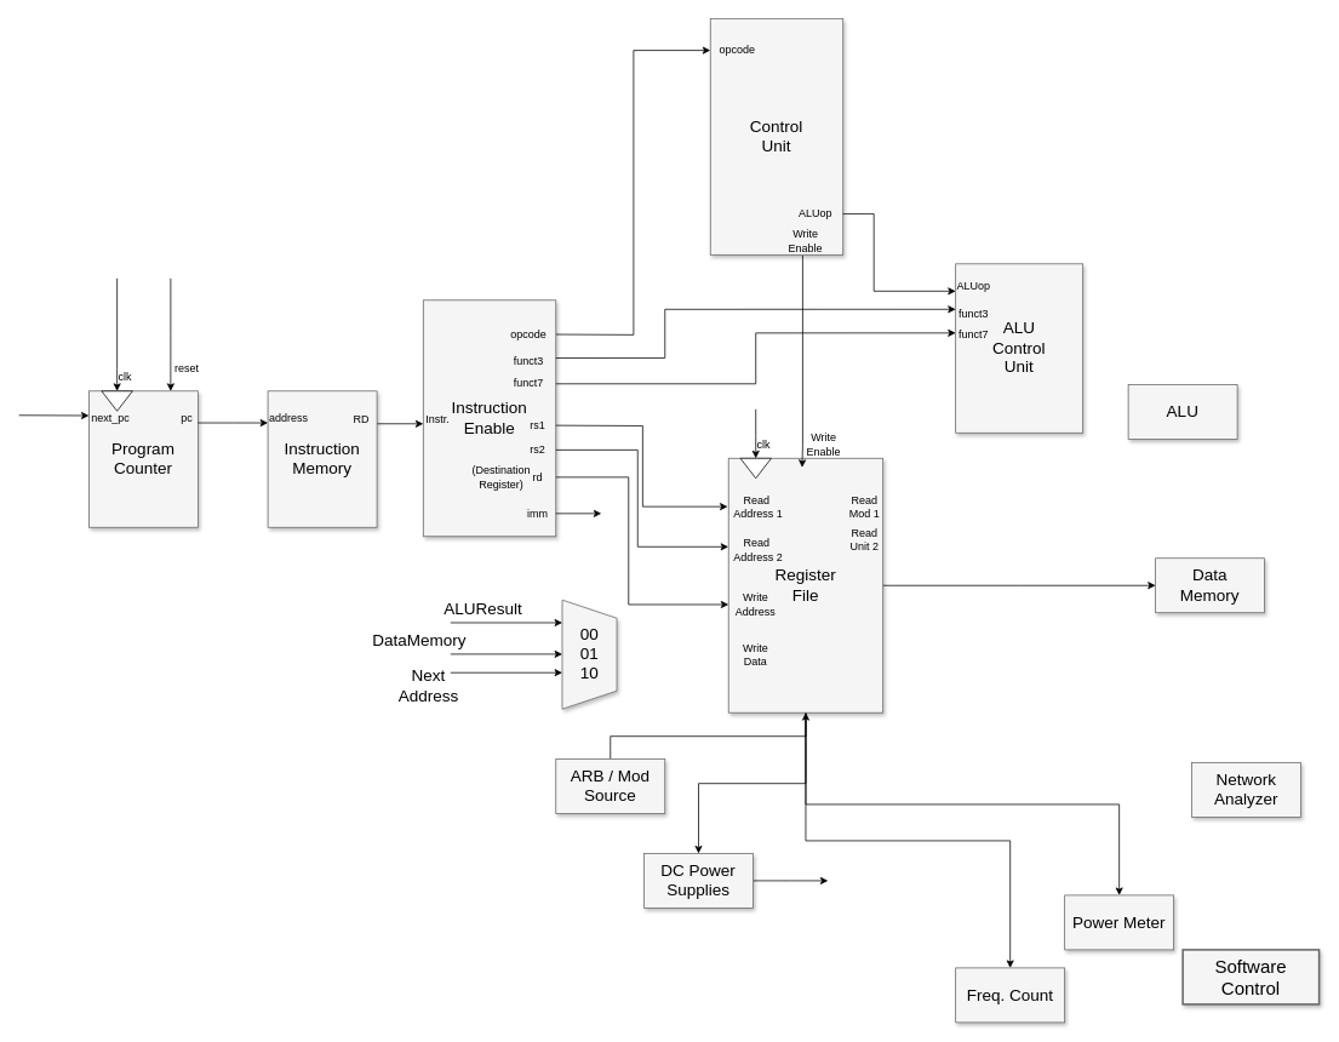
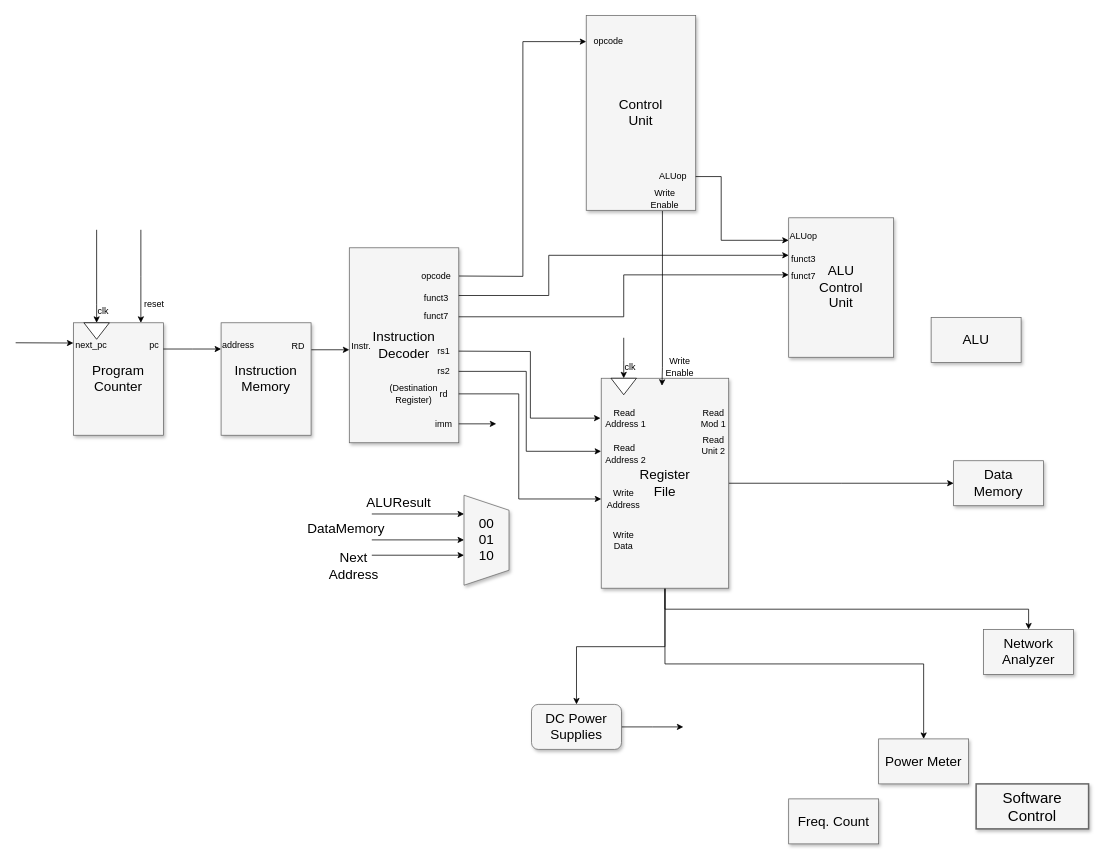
  <mxCell id="0" style=";html=1;" />
  <mxCell id="1" style=";html=1;" parent="0" />
  <mxCell id="2" value="Software Control" style="whiteSpace=wrap;html=1;shadow=1;fontSize=20;fillColor=#f5f5f5;strokeColor=#666666;strokeWidth=2;dashed=0;" parent="1" vertex="1"><mxGeometry x="1301" y="1045" width="150" height="60" as="geometry" /></mxCell>
  <mxCell id="3" style="edgeStyle=elbowEdgeStyle;rounded=0;html=1;startArrow=none;startFill=0;jettySize=auto;orthogonalLoop=1;fontSize=18;elbow=vertical;" parent="1" source="7" target="8" edge="1"><mxGeometry relative="1" as="geometry" /></mxCell>
- <mxCell id="4" style="edgeStyle=elbowEdgeStyle;rounded=0;html=1;startArrow=none;startFill=0;jettySize=auto;orthogonalLoop=1;fontSize=18;elbow=vertical;" parent="1" source="7" target="11" edge="1"><mxGeometry relative="1" as="geometry" /></mxCell>
+ <mxCell id="4" style="edgeStyle=elbowEdgeStyle;rounded=0;html=1;startArrow=none;startFill=0;jettySize=auto;orthogonalLoop=1;fontSize=18;elbow=vertical;" parent="1" source="7" target="9" edge="1"><mxGeometry relative="1" as="geometry" /></mxCell>
  <mxCell id="5" style="edgeStyle=elbowEdgeStyle;rounded=0;html=1;startArrow=none;startFill=0;jettySize=auto;orthogonalLoop=1;fontSize=18;elbow=vertical;" parent="1" source="7" target="10" edge="1"><mxGeometry relative="1" as="geometry" /></mxCell>
  <mxCell id="6" style="edgeStyle=elbowEdgeStyle;rounded=0;html=1;startArrow=none;startFill=0;jettySize=auto;orthogonalLoop=1;fontSize=18;elbow=vertical;" parent="1" source="7" target="17" edge="1"><mxGeometry relative="1" as="geometry" /></mxCell>
  <mxCell id="7" value="Register&lt;div&gt;File&lt;/div&gt;" style="whiteSpace=wrap;html=1;shadow=1;fontSize=18;fillColor=#f5f5f5;strokeColor=#666666;" parent="1" vertex="1"><mxGeometry x="801" y="504" width="170" height="280" as="geometry" /></mxCell>
  <mxCell id="8" value="Data&lt;div&gt;Memory&lt;/div&gt;" style="whiteSpace=wrap;html=1;shadow=1;fontSize=18;fillColor=#f5f5f5;strokeColor=#666666;" parent="1" vertex="1"><mxGeometry x="1271" y="614" width="120" height="60" as="geometry" /></mxCell>
  <mxCell id="9" value="Network Analyzer" style="whiteSpace=wrap;html=1;shadow=1;fontSize=18;fillColor=#f5f5f5;strokeColor=#666666;" parent="1" vertex="1"><mxGeometry x="1311" y="839" width="120" height="60" as="geometry" /></mxCell>
  <mxCell id="10" value="Power Meter" style="whiteSpace=wrap;html=1;shadow=1;fontSize=18;fillColor=#f5f5f5;strokeColor=#666666;" parent="1" vertex="1"><mxGeometry x="1171" y="985" width="120" height="60" as="geometry" /></mxCell>
  <mxCell id="11" value="Freq. Count" style="whiteSpace=wrap;html=1;shadow=1;fontSize=18;fillColor=#f5f5f5;strokeColor=#666666;" parent="1" vertex="1"><mxGeometry x="1051" y="1065" width="120" height="60" as="geometry" /></mxCell>
  <mxCell id="12" style="edgeStyle=elbowEdgeStyle;rounded=0;html=1;startArrow=none;startFill=0;jettySize=auto;orthogonalLoop=1;fontSize=18;elbow=vertical;" parent="1" source="19" edge="1"><mxGeometry relative="1" as="geometry"><Array as="points"><mxPoint x="457" y="466" /><mxPoint x="574" y="500" /></Array><mxPoint x="465" y="466" as="targetPoint" /></mxGeometry></mxCell>
  <mxCell id="13" value="Program&lt;div&gt;Counter&lt;/div&gt;" style="whiteSpace=wrap;html=1;shadow=1;fontSize=18;fillColor=#f5f5f5;strokeColor=#666666;" parent="1" vertex="1"><mxGeometry x="97" y="430" width="120" height="150" as="geometry" /></mxCell>
- <mxCell id="14" style="edgeStyle=elbowEdgeStyle;rounded=0;html=1;startArrow=none;startFill=0;jettySize=auto;orthogonalLoop=1;fontSize=18;elbow=vertical;" parent="1" source="15" target="7" edge="1"><mxGeometry relative="1" as="geometry" /></mxCell>
- <mxCell id="15" value="ARB / Mod Source" style="whiteSpace=wrap;html=1;shadow=1;fontSize=18;fillColor=#f5f5f5;strokeColor=#666666;" parent="1" vertex="1"><mxGeometry x="611" y="835" width="120" height="60" as="geometry" /></mxCell>
  <mxCell id="16" style="edgeStyle=elbowEdgeStyle;rounded=0;html=1;startArrow=none;startFill=0;jettySize=auto;orthogonalLoop=1;fontSize=18;elbow=vertical;" parent="1" source="17" edge="1"><mxGeometry relative="1" as="geometry"><mxPoint x="910.5" y="969" as="targetPoint" /></mxGeometry></mxCell>
- <mxCell id="17" value="DC Power Supplies" style="whiteSpace=wrap;html=1;shadow=1;fontSize=18;fillColor=#f5f5f5;strokeColor=#666666;" parent="1" vertex="1"><mxGeometry x="708" y="939" width="120" height="60" as="geometry" /></mxCell>
+ <mxCell id="17" value="DC Power Supplies" style="whiteSpace=wrap;html=1;shadow=1;fontSize=18;fillColor=#f5f5f5;strokeColor=#666666;rounded=1;" parent="1" vertex="1"><mxGeometry x="708" y="939" width="120" height="60" as="geometry" /></mxCell>
  <mxCell id="18" value="" style="edgeStyle=elbowEdgeStyle;rounded=0;html=1;startArrow=none;startFill=0;jettySize=auto;orthogonalLoop=1;fontSize=18;elbow=vertical;" parent="1" edge="1"><mxGeometry relative="1" as="geometry"><Array as="points" /><mxPoint x="217" y="465" as="sourcePoint" /><mxPoint x="294" y="465" as="targetPoint" /></mxGeometry></mxCell>
  <mxCell id="19" value="Instruction&lt;div&gt;Memory&lt;/div&gt;" style="whiteSpace=wrap;html=1;shadow=1;fontSize=18;fillColor=#f5f5f5;strokeColor=#666666;" parent="1" vertex="1"><mxGeometry x="294" y="430" width="120" height="150" as="geometry" /></mxCell>
  <mxCell id="20" value="address" style="text;html=1;align=center;verticalAlign=middle;whiteSpace=wrap;rounded=0;" parent="1" vertex="1"><mxGeometry x="287" y="445" width="60" height="30" as="geometry" /></mxCell>
  <mxCell id="21" value="RD" style="text;html=1;align=center;verticalAlign=middle;whiteSpace=wrap;rounded=0;" parent="1" vertex="1"><mxGeometry x="367" y="446" width="60" height="30" as="geometry" /></mxCell>
  <mxCell id="22" value="" style="edgeStyle=elbowEdgeStyle;rounded=0;html=1;startArrow=none;startFill=0;jettySize=auto;orthogonalLoop=1;fontSize=18;elbow=vertical;" parent="1" edge="1"><mxGeometry relative="1" as="geometry"><Array as="points" /><mxPoint x="20" y="456.67" as="sourcePoint" /><mxPoint x="97" y="456.67" as="targetPoint" /></mxGeometry></mxCell>
  <mxCell id="23" value="next_pc" style="text;html=1;align=center;verticalAlign=middle;whiteSpace=wrap;rounded=0;" parent="1" vertex="1"><mxGeometry x="91" y="445" width="60" height="30" as="geometry" /></mxCell>
  <mxCell id="24" value="pc" style="text;html=1;align=center;verticalAlign=middle;whiteSpace=wrap;rounded=0;" parent="1" vertex="1"><mxGeometry x="175" y="445" width="60" height="30" as="geometry" /></mxCell>
  <mxCell id="25" value="" style="edgeStyle=elbowEdgeStyle;rounded=0;html=1;startArrow=none;startFill=0;jettySize=auto;orthogonalLoop=1;fontSize=18;elbow=vertical;entryX=0.25;entryY=0;entryDx=0;entryDy=0;" parent="1" edge="1"><mxGeometry relative="1" as="geometry"><Array as="points"><mxPoint x="138" y="406" /></Array><mxPoint x="128" y="306" as="sourcePoint" /><mxPoint x="128" y="430" as="targetPoint" /></mxGeometry></mxCell>
  <mxCell id="26" value="" style="triangle;whiteSpace=wrap;html=1;rotation=90;" parent="1" vertex="1"><mxGeometry x="117" y="424" width="22" height="34" as="geometry" /></mxCell>
  <mxCell id="27" value="clk" style="text;html=1;align=center;verticalAlign=middle;whiteSpace=wrap;rounded=0;" parent="1" vertex="1"><mxGeometry x="107" y="400" width="60" height="30" as="geometry" /></mxCell>
  <mxCell id="28" value="" style="edgeStyle=elbowEdgeStyle;rounded=0;html=1;startArrow=none;startFill=0;jettySize=auto;orthogonalLoop=1;fontSize=18;elbow=vertical;entryX=0.75;entryY=0;entryDx=0;entryDy=0;" parent="1" target="13" edge="1"><mxGeometry relative="1" as="geometry"><Array as="points" /><mxPoint x="187" y="306" as="sourcePoint" /><mxPoint x="216" y="376" as="targetPoint" /></mxGeometry></mxCell>
  <mxCell id="29" value="reset" style="text;html=1;align=center;verticalAlign=middle;whiteSpace=wrap;rounded=0;" parent="1" vertex="1"><mxGeometry x="175" y="390" width="60" height="30" as="geometry" /></mxCell>
  <mxCell id="30" value="" style="edgeStyle=elbowEdgeStyle;rounded=0;html=1;startArrow=none;startFill=0;jettySize=auto;orthogonalLoop=1;fontSize=18;elbow=vertical;entryX=0.25;entryY=0;entryDx=0;entryDy=0;" parent="1" edge="1"><mxGeometry relative="1" as="geometry"><Array as="points"><mxPoint x="841" y="480" /></Array><mxPoint x="831" y="450" as="sourcePoint" /><mxPoint x="831" y="504" as="targetPoint" /></mxGeometry></mxCell>
  <mxCell id="31" value="" style="triangle;whiteSpace=wrap;html=1;rotation=90;" parent="1" vertex="1"><mxGeometry x="820" y="498" width="22" height="34" as="geometry" /></mxCell>
  <mxCell id="32" value="clk" style="text;html=1;align=center;verticalAlign=middle;whiteSpace=wrap;rounded=0;" parent="1" vertex="1"><mxGeometry x="810" y="474" width="60" height="30" as="geometry" /></mxCell>
  <mxCell id="33" value="Read&amp;nbsp;&lt;div&gt;Address 1&lt;/div&gt;" style="text;html=1;align=center;verticalAlign=middle;whiteSpace=wrap;rounded=0;" parent="1" vertex="1"><mxGeometry x="804" y="543" width="60" height="30" as="geometry" /></mxCell>
  <mxCell id="34" style="edgeStyle=orthogonalEdgeStyle;rounded=0;orthogonalLoop=1;jettySize=auto;html=1;exitX=0.5;exitY=1;exitDx=0;exitDy=0;" parent="1" source="33" target="33" edge="1"><mxGeometry relative="1" as="geometry" /></mxCell>
  <mxCell id="35" value="Read&amp;nbsp;&lt;div&gt;Address 2&lt;/div&gt;" style="text;html=1;align=center;verticalAlign=middle;whiteSpace=wrap;rounded=0;" parent="1" vertex="1"><mxGeometry x="804" y="590" width="60" height="30" as="geometry" /></mxCell>
  <mxCell id="36" value="Write&lt;div&gt;Address&lt;/div&gt;" style="text;html=1;align=center;verticalAlign=middle;whiteSpace=wrap;rounded=0;" parent="1" vertex="1"><mxGeometry x="801" y="645" width="60" height="40" as="geometry" /></mxCell>
  <mxCell id="37" value="Write&lt;div&gt;Data&lt;/div&gt;" style="text;html=1;align=center;verticalAlign=middle;whiteSpace=wrap;rounded=0;" parent="1" vertex="1"><mxGeometry x="801" y="700" width="60" height="40" as="geometry" /></mxCell>
  <mxCell id="38" value="" style="edgeStyle=elbowEdgeStyle;rounded=0;html=1;startArrow=none;startFill=0;jettySize=auto;orthogonalLoop=1;fontSize=18;elbow=vertical;entryX=0.25;entryY=0;entryDx=0;entryDy=0;exitX=0.696;exitY=1.003;exitDx=0;exitDy=0;exitPerimeter=0;" parent="1" edge="1" source="62"><mxGeometry relative="1" as="geometry"><Array as="points"><mxPoint x="892" y="490" /></Array><mxPoint x="882" y="390" as="sourcePoint" /><mxPoint x="882" y="514" as="targetPoint" /></mxGeometry></mxCell>
  <mxCell id="39" value="Write&lt;br&gt;Enable" style="text;html=1;align=center;verticalAlign=middle;whiteSpace=wrap;rounded=0;" parent="1" vertex="1"><mxGeometry x="876" y="474" width="60" height="30" as="geometry" /></mxCell>
  <mxCell id="40" value="Read&lt;br&gt;Mod 1" style="text;html=1;align=center;verticalAlign=middle;whiteSpace=wrap;rounded=0;" parent="1" vertex="1"><mxGeometry x="921" y="543" width="60" height="30" as="geometry" /></mxCell>
  <mxCell id="41" value="Read&lt;br&gt;Unit 2" style="text;html=1;align=center;verticalAlign=middle;whiteSpace=wrap;rounded=0;" parent="1" vertex="1"><mxGeometry x="921" y="579" width="60" height="30" as="geometry" /></mxCell>
  <mxCell id="42" style="edgeStyle=orthogonalEdgeStyle;rounded=0;orthogonalLoop=1;jettySize=auto;html=1;entryX=0;entryY=0.5;entryDx=0;entryDy=0;" edge="1" parent="1" target="64"><mxGeometry relative="1" as="geometry"><mxPoint x="661" y="367.62" as="targetPoint" /><mxPoint x="611" y="367.62" as="sourcePoint" /></mxGeometry></mxCell>
- <mxCell id="43" value="Instruction&lt;div&gt;Enable&lt;/div&gt;" style="whiteSpace=wrap;html=1;shadow=1;fontSize=18;fillColor=#f5f5f5;strokeColor=#666666;" vertex="1" parent="1"><mxGeometry x="465" y="330" width="146" height="260" as="geometry" /></mxCell>
+ <mxCell id="43" value="Instruction&lt;div&gt;Decoder&lt;/div&gt;" style="whiteSpace=wrap;html=1;shadow=1;fontSize=18;fillColor=#f5f5f5;strokeColor=#666666;" vertex="1" parent="1"><mxGeometry x="465" y="330" width="146" height="260" as="geometry" /></mxCell>
  <mxCell id="44" value="Instr." style="text;html=1;align=center;verticalAlign=middle;whiteSpace=wrap;rounded=0;" vertex="1" parent="1"><mxGeometry x="451" y="446" width="60" height="30" as="geometry" /></mxCell>
  <mxCell id="45" value="opcode" style="text;html=1;align=center;verticalAlign=middle;whiteSpace=wrap;rounded=0;" vertex="1" parent="1"><mxGeometry x="551" y="353" width="60" height="30" as="geometry" /></mxCell>
  <mxCell id="46" value="rs1" style="text;html=1;align=center;verticalAlign=middle;whiteSpace=wrap;rounded=0;" vertex="1" parent="1"><mxGeometry x="561" y="453" width="60" height="30" as="geometry" /></mxCell>
  <mxCell id="47" value="rs2" style="text;html=1;align=center;verticalAlign=middle;whiteSpace=wrap;rounded=0;" vertex="1" parent="1"><mxGeometry x="561" y="480" width="60" height="30" as="geometry" /></mxCell>
  <mxCell id="48" value="rd" style="text;html=1;align=center;verticalAlign=middle;whiteSpace=wrap;rounded=0;" vertex="1" parent="1"><mxGeometry x="561" y="510" width="60" height="30" as="geometry" /></mxCell>
  <mxCell id="49" value="imm" style="text;html=1;align=center;verticalAlign=middle;whiteSpace=wrap;rounded=0;" vertex="1" parent="1"><mxGeometry x="561" y="550" width="60" height="30" as="geometry" /></mxCell>
  <mxCell id="50" value="funct3" style="text;html=1;align=center;verticalAlign=middle;whiteSpace=wrap;rounded=0;" vertex="1" parent="1"><mxGeometry x="551" y="383" width="60" height="30" as="geometry" /></mxCell>
  <mxCell id="51" style="edgeStyle=orthogonalEdgeStyle;rounded=0;orthogonalLoop=1;jettySize=auto;html=1;entryX=0;entryY=0.409;entryDx=0;entryDy=0;entryPerimeter=0;" edge="1" parent="1" source="52" target="71"><mxGeometry relative="1" as="geometry"><mxPoint x="661" y="422" as="targetPoint" /></mxGeometry></mxCell>
  <mxCell id="52" value="funct7" style="text;html=1;align=center;verticalAlign=middle;whiteSpace=wrap;rounded=0;" vertex="1" parent="1"><mxGeometry x="551" y="407" width="60" height="30" as="geometry" /></mxCell>
  <mxCell id="53" style="edgeStyle=orthogonalEdgeStyle;rounded=0;orthogonalLoop=1;jettySize=auto;html=1;entryX=0.167;entryY=0.333;entryDx=0;entryDy=0;entryPerimeter=0;" edge="1" parent="1" target="75"><mxGeometry relative="1" as="geometry"><mxPoint x="661" y="393.62" as="targetPoint" /><mxPoint x="611" y="393.62" as="sourcePoint" /><Array as="points"><mxPoint x="731" y="394" /><mxPoint x="731" y="340" /></Array></mxGeometry></mxCell>
  <mxCell id="54" style="edgeStyle=orthogonalEdgeStyle;rounded=0;orthogonalLoop=1;jettySize=auto;html=1;entryX=-0.006;entryY=0.19;entryDx=0;entryDy=0;entryPerimeter=0;" edge="1" parent="1" target="7"><mxGeometry relative="1" as="geometry"><mxPoint x="661" y="467.81" as="targetPoint" /><mxPoint x="611" y="467.81" as="sourcePoint" /></mxGeometry></mxCell>
  <mxCell id="55" style="edgeStyle=orthogonalEdgeStyle;rounded=0;orthogonalLoop=1;jettySize=auto;html=1;entryX=-0.001;entryY=0.348;entryDx=0;entryDy=0;entryPerimeter=0;" edge="1" parent="1" target="7"><mxGeometry relative="1" as="geometry"><mxPoint x="661" y="494.81" as="targetPoint" /><mxPoint x="611" y="494.81" as="sourcePoint" /><Array as="points"><mxPoint x="701" y="495" /><mxPoint x="701" y="601" /></Array></mxGeometry></mxCell>
  <mxCell id="56" style="edgeStyle=orthogonalEdgeStyle;rounded=0;orthogonalLoop=1;jettySize=auto;html=1;entryX=0;entryY=0.5;entryDx=0;entryDy=0;" edge="1" parent="1" target="36"><mxGeometry relative="1" as="geometry"><mxPoint x="661" y="524.81" as="targetPoint" /><mxPoint x="611" y="524.81" as="sourcePoint" /><Array as="points"><mxPoint x="691" y="525" /><mxPoint x="691" y="665" /></Array></mxGeometry></mxCell>
  <mxCell id="57" style="edgeStyle=orthogonalEdgeStyle;rounded=0;orthogonalLoop=1;jettySize=auto;html=1;" edge="1" parent="1"><mxGeometry relative="1" as="geometry"><mxPoint x="661" y="564.81" as="targetPoint" /><mxPoint x="611" y="564.81" as="sourcePoint" /></mxGeometry></mxCell>
  <mxCell id="58" value="(Destination&lt;div&gt;Register)&lt;/div&gt;" style="text;html=1;align=center;verticalAlign=middle;whiteSpace=wrap;rounded=0;" vertex="1" parent="1"><mxGeometry x="521" y="510" width="60" height="30" as="geometry" /></mxCell>
  <mxCell id="59" value="" style="group" vertex="1" connectable="0" parent="1"><mxGeometry x="618" y="660" width="60" height="120" as="geometry" /></mxCell>
  <mxCell id="60" value="" style="shape=trapezoid;perimeter=trapezoidPerimeter;whiteSpace=wrap;html=1;fixedSize=1;shadow=1;strokeColor=#666666;align=center;verticalAlign=middle;fontFamily=Helvetica;fontSize=18;fontColor=default;fillColor=#f5f5f5;rotation=90;" vertex="1" parent="59"><mxGeometry x="-30" y="30" width="120" height="60" as="geometry" /></mxCell>
  <mxCell id="61" value="00&lt;div&gt;01&lt;/div&gt;&lt;div&gt;10&lt;/div&gt;" style="text;html=1;align=center;verticalAlign=middle;whiteSpace=wrap;rounded=0;fontFamily=Helvetica;fontSize=18;fontColor=default;" vertex="1" parent="59"><mxGeometry y="45" width="60" height="30" as="geometry" /></mxCell>
  <mxCell id="62" value="Control&lt;div&gt;Unit&lt;/div&gt;" style="whiteSpace=wrap;html=1;shadow=1;fontSize=18;fillColor=#f5f5f5;strokeColor=#666666;" vertex="1" parent="1"><mxGeometry x="781" width="146" height="260" as="geometry" y="20" /></mxCell>
  <mxCell id="63" value="Write&lt;br&gt;Enable" style="text;html=1;align=center;verticalAlign=middle;whiteSpace=wrap;rounded=0;" vertex="1" parent="1"><mxGeometry x="856" y="250" width="60" height="30" as="geometry" /></mxCell>
  <mxCell id="64" value="opcode" style="text;html=1;align=center;verticalAlign=middle;whiteSpace=wrap;rounded=0;" vertex="1" parent="1"><mxGeometry x="781" y="40" width="60" height="30" as="geometry" /></mxCell>
  <mxCell id="65" style="edgeStyle=orthogonalEdgeStyle;rounded=0;orthogonalLoop=1;jettySize=auto;html=1;entryX=0;entryY=0.5;entryDx=0;entryDy=0;fontFamily=Helvetica;fontSize=18;fontColor=default;" edge="1" parent="1"><mxGeometry relative="1" as="geometry"><mxPoint x="495" y="685" as="sourcePoint" /><mxPoint x="618" y="685" as="targetPoint" /></mxGeometry></mxCell>
  <mxCell id="66" style="edgeStyle=orthogonalEdgeStyle;rounded=0;orthogonalLoop=1;jettySize=auto;html=1;entryX=0;entryY=0.5;entryDx=0;entryDy=0;fontFamily=Helvetica;fontSize=18;fontColor=default;" edge="1" parent="1"><mxGeometry relative="1" as="geometry"><mxPoint x="495" y="719.57" as="sourcePoint" /><mxPoint x="618" y="719.57" as="targetPoint" /></mxGeometry></mxCell>
  <mxCell id="67" style="edgeStyle=orthogonalEdgeStyle;rounded=0;orthogonalLoop=1;jettySize=auto;html=1;entryX=0;entryY=0.5;entryDx=0;entryDy=0;fontFamily=Helvetica;fontSize=18;fontColor=default;" edge="1" parent="1"><mxGeometry relative="1" as="geometry"><mxPoint x="495" y="740" as="sourcePoint" /><mxPoint x="618" y="740" as="targetPoint" /></mxGeometry></mxCell>
  <mxCell id="68" value="ALUResult" style="text;html=1;align=center;verticalAlign=middle;whiteSpace=wrap;rounded=0;fontFamily=Helvetica;fontSize=18;fontColor=default;" vertex="1" parent="1"><mxGeometry x="501" y="655" width="60" height="30" as="geometry" /></mxCell>
  <mxCell id="69" value="DataMemory" style="text;html=1;align=center;verticalAlign=middle;whiteSpace=wrap;rounded=0;fontFamily=Helvetica;fontSize=18;fontColor=default;" vertex="1" parent="1"><mxGeometry x="431" y="690" width="60" height="30" as="geometry" /></mxCell>
  <mxCell id="70" value="Next Address" style="text;html=1;align=center;verticalAlign=middle;whiteSpace=wrap;rounded=0;fontFamily=Helvetica;fontSize=18;fontColor=default;" vertex="1" parent="1"><mxGeometry x="441" y="740" width="60" height="30" as="geometry" /></mxCell>
  <mxCell id="71" value="ALU&lt;div&gt;Control&lt;/div&gt;&lt;div&gt;Unit&lt;/div&gt;" style="whiteSpace=wrap;html=1;shadow=1;fontSize=18;fillColor=#f5f5f5;strokeColor=#666666;" vertex="1" parent="1"><mxGeometry x="1051" y="290" width="140" height="186" as="geometry" /></mxCell>
  <mxCell id="72" value="ALU" style="whiteSpace=wrap;html=1;shadow=1;fontSize=18;fillColor=#f5f5f5;strokeColor=#666666;" vertex="1" parent="1"><mxGeometry x="1241" y="423" width="120" height="60" as="geometry" /></mxCell>
  <mxCell id="73" value="ALUop" style="text;html=1;align=center;verticalAlign=middle;whiteSpace=wrap;rounded=0;" vertex="1" parent="1"><mxGeometry x="867" y="220" width="60" height="30" as="geometry" /></mxCell>
  <mxCell id="74" value="ALUop" style="text;html=1;align=center;verticalAlign=middle;whiteSpace=wrap;rounded=0;" vertex="1" parent="1"><mxGeometry x="1041" y="300" width="60" height="30" as="geometry" /></mxCell>
  <mxCell id="75" value="funct3" style="text;html=1;align=center;verticalAlign=middle;whiteSpace=wrap;rounded=0;" vertex="1" parent="1"><mxGeometry x="1041" y="330" width="60" height="30" as="geometry" /></mxCell>
  <mxCell id="76" value="funct7" style="text;html=1;align=center;verticalAlign=middle;whiteSpace=wrap;rounded=0;" vertex="1" parent="1"><mxGeometry x="1041" y="353" width="60" height="30" as="geometry" /></mxCell>
  <mxCell id="77" style="edgeStyle=orthogonalEdgeStyle;rounded=0;orthogonalLoop=1;jettySize=auto;html=1;entryX=0.167;entryY=0.667;entryDx=0;entryDy=0;entryPerimeter=0;fontFamily=Helvetica;fontSize=18;fontColor=default;" edge="1" parent="1" source="73" target="74"><mxGeometry relative="1" as="geometry"><Array as="points"><mxPoint x="961" y="235" /><mxPoint x="961" y="320" /></Array></mxGeometry></mxCell>
